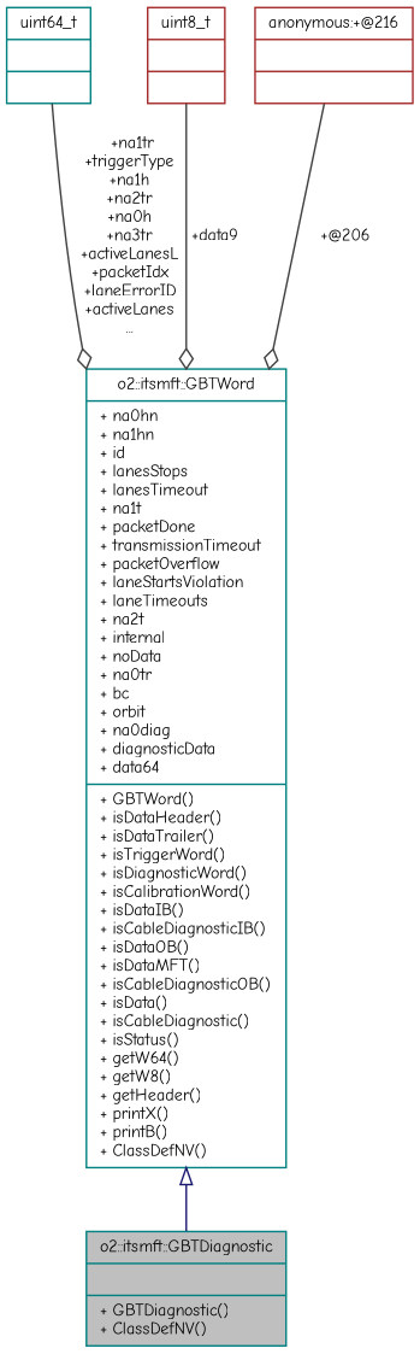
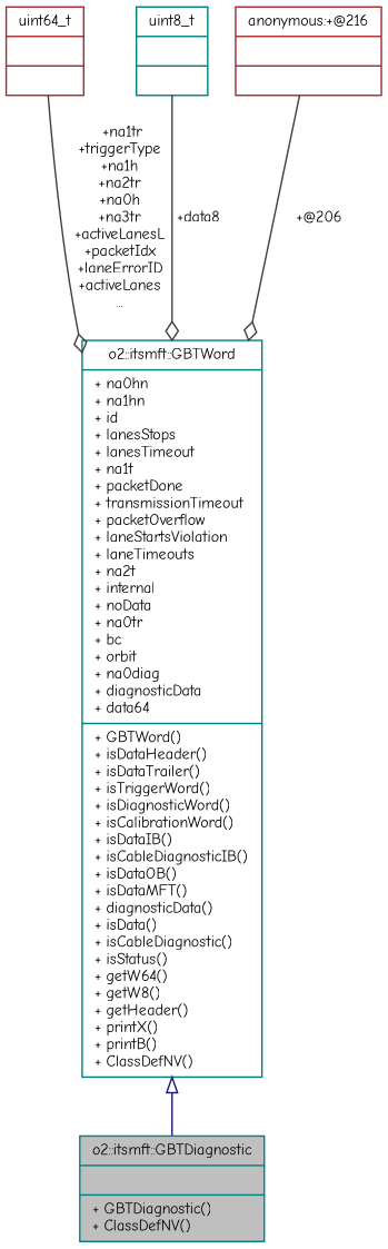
  digraph {
    fontname="Comic Neue"
    node [color=teal fontname="Comic Neue" fontsize=10 shape=record]
    edge [color=grey25 fontname="Comic Neue" fontsize=10 labelfontname=Helvetica labelfontsize=10 style=solid arrowhead=odiamond]
    n1 [fillcolor=grey75 fontcolor=black height=0.2 label="{o2::itsmft::GBTDiagnostic\n||+ GBTDiagnostic()\l+ ClassDefNV()\l}" style=filled width=0.4]
-   n2 [height=0.2 label="{o2::itsmft::GBTWord\n|+ na0hn\l+ na1hn\l+ id\l+ lanesStops\l+ lanesTimeout\l+ na1t\l+ packetDone\l+ transmissionTimeout\l+ packetOverflow\l+ laneStartsViolation\l+ laneTimeouts\l+ na2t\l+ internal\l+ noData\l+ na0tr\l+ bc\l+ orbit\l+ na0diag\l+ diagnosticData\l+ data64\l|+ GBTWord()\l+ isDataHeader()\l+ isDataTrailer()\l+ isTriggerWord()\l+ isDiagnosticWord()\l+ isCalibrationWord()\l+ isDataIB()\l+ isCableDiagnosticIB()\l+ isDataOB()\l+ isDataMFT()\l+ isCableDiagnosticOB()\l+ isData()\l+ isCableDiagnostic()\l+ isStatus()\l+ getW64()\l+ getW8()\l+ getHeader()\l+ printX()\l+ printB()\l+ ClassDefNV()\l}" width=0.4]
-   n3 [height=0.2 label="{uint64_t\n||}" width=0.4]
-   n4 [color=brown height=0.2 label="{uint8_t\n||}" width=0.4]
+   n2 [height=0.2 label="{o2::itsmft::GBTWord\n|+ na0hn\l+ na1hn\l+ id\l+ lanesStops\l+ lanesTimeout\l+ na1t\l+ packetDone\l+ transmissionTimeout\l+ packetOverflow\l+ laneStartsViolation\l+ laneTimeouts\l+ na2t\l+ internal\l+ noData\l+ na0tr\l+ bc\l+ orbit\l+ na0diag\l+ diagnosticData\l+ data64\l|+ GBTWord()\l+ isDataHeader()\l+ isDataTrailer()\l+ isTriggerWord()\l+ isDiagnosticWord()\l+ isCalibrationWord()\l+ isDataIB()\l+ isCableDiagnosticIB()\l+ isDataOB()\l+ isDataMFT()\l+ diagnosticData()\l+ isData()\l+ isCableDiagnostic()\l+ isStatus()\l+ getW64()\l+ getW8()\l+ getHeader()\l+ printX()\l+ printB()\l+ ClassDefNV()\l}" width=0.4]
+   n3 [color=brown height=0.2 label="{uint64_t\n||}" width=0.4]
+   n4 [height=0.2 label="{uint8_t\n||}" width=0.4]
    n5 [color=brown height=0.2 label="{anonymous:+@216\n||}" width=0.4]
    n2 -> n1 [arrowtail=onormal color=midnightblue dir=back arrowhead=""]
    n3 -> n2 [label=" +na1tr\n+triggerType\n+na1h\n+na2tr\n+na0h\n+na3tr\n+activeLanesL\n+packetIdx\n+laneErrorID\n+activeLanes\n..."]
-   n4 -> n2 [label=" +data9"]
+   n4 -> n2 [label=" +data8"]
    n5 -> n2 [label=" +@206"]
  }
